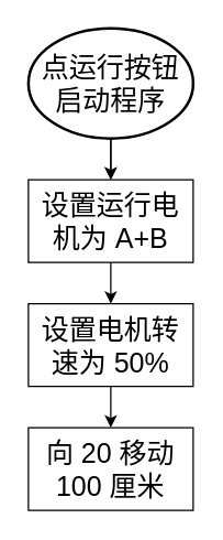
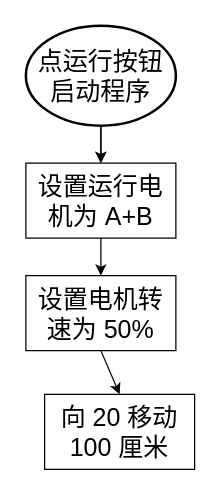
  <mxCell id="0" />
  <mxCell id="1" parent="0" />
  <mxCell id="2" value="点运行按钮启动程序" style="strokeWidth=2;html=1;shape=mxgraph.flowchart.start_1;whiteSpace=wrap;fontSize=20;" vertex="1" parent="1"><mxGeometry x="20" width="120" height="80" as="geometry" y="20" /></mxCell>
  <mxCell id="3" value="设置运行电机为 A+B" style="rounded=0;whiteSpace=wrap;html=1;fontSize=20;" vertex="1" parent="1"><mxGeometry x="20" y="130" width="120" height="60" as="geometry" /></mxCell>
  <mxCell id="4" value="设置电机转速为 50%" style="rounded=0;whiteSpace=wrap;html=1;fontSize=20;" vertex="1" parent="1"><mxGeometry x="20" y="220" width="120" height="60" as="geometry" /></mxCell>
- <mxCell id="5" value="向 20 移动 100 厘米" style="rounded=0;whiteSpace=wrap;html=1;fontSize=20;" vertex="1" parent="1"><mxGeometry x="20" y="310" width="120" height="60" as="geometry" /></mxCell>
+ <mxCell id="5" value="向 20 移动 100 厘米" style="rounded=0;whiteSpace=wrap;html=1;fontSize=20;" vertex="1" parent="1"><mxGeometry x="35" y="315" width="120" height="60" as="geometry" /></mxCell>
  <mxCell id="6" value="" style="endArrow=classic;html=1;exitX=0.5;exitY=1;exitDx=0;exitDy=0;exitPerimeter=0;entryX=0.5;entryY=0;entryDx=0;entryDy=0;" edge="1" parent="1" source="2" target="3"><mxGeometry width="50" height="50" relative="1" as="geometry"><mxPoint x="90" y="310" as="sourcePoint" /><mxPoint x="140" y="260" as="targetPoint" /></mxGeometry></mxCell>
  <mxCell id="7" value="" style="endArrow=classic;html=1;exitX=0.5;exitY=1;exitDx=0;exitDy=0;exitPerimeter=0;entryX=0.5;entryY=0;entryDx=0;entryDy=0;" edge="1" parent="1" source="2" target="3"><mxGeometry width="50" height="50" relative="1" as="geometry"><mxPoint x="90" y="310" as="sourcePoint" /><mxPoint x="140" y="260" as="targetPoint" /></mxGeometry></mxCell>
  <mxCell id="8" value="" style="endArrow=classic;html=1;exitX=0.5;exitY=1;exitDx=0;exitDy=0;entryX=0.5;entryY=0;entryDx=0;entryDy=0;" edge="1" parent="1" source="3" target="4"><mxGeometry width="50" height="50" relative="1" as="geometry"><mxPoint x="100" y="180" as="sourcePoint" /><mxPoint x="150" y="130" as="targetPoint" /></mxGeometry></mxCell>
  <mxCell id="9" value="" style="endArrow=classic;html=1;exitX=0.5;exitY=1;exitDx=0;exitDy=0;entryX=0.5;entryY=0;entryDx=0;entryDy=0;" edge="1" parent="1" source="4" target="5"><mxGeometry width="50" height="50" relative="1" as="geometry"><mxPoint x="100" y="280" as="sourcePoint" /><mxPoint x="150" y="230" as="targetPoint" /></mxGeometry></mxCell>
